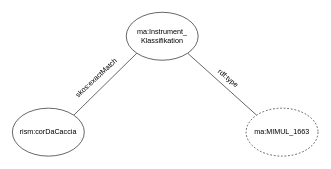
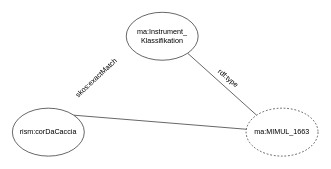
  <mxCell id="0" />
  <mxCell id="1" parent="0" />
- <mxCell id="2" style="edgeStyle=none;rounded=0;orthogonalLoop=1;jettySize=auto;html=1;exitX=1;exitY=0;exitDx=0;exitDy=0;entryX=0;entryY=1;entryDx=0;entryDy=0;endArrow=none;endFill=0;" parent="1" source="3" target="5" edge="1"><mxGeometry relative="1" as="geometry" /></mxCell>
+ <mxCell id="2" style="edgeStyle=none;rounded=0;orthogonalLoop=1;jettySize=auto;html=1;exitX=1;exitY=0;exitDx=0;exitDy=0;endArrow=none;endFill=0;" parent="1" source="3" target="8" edge="1"><mxGeometry relative="1" as="geometry" /></mxCell>
  <mxCell id="3" value="rism:corDaCaccia" style="ellipse;whiteSpace=wrap;html=1;strokeWidth=1;" parent="1" vertex="1"><mxGeometry x="20" y="180" width="120" height="80" as="geometry" /></mxCell>
  <mxCell id="4" style="edgeStyle=none;rounded=0;orthogonalLoop=1;jettySize=auto;html=1;exitX=1;exitY=1;exitDx=0;exitDy=0;entryX=0;entryY=0;entryDx=0;entryDy=0;endArrow=none;endFill=0;" parent="1" source="5" target="8" edge="1"><mxGeometry relative="1" as="geometry" /></mxCell>
  <mxCell id="5" value="ma:Instrument_&lt;br&gt;Klassifikation" style="ellipse;whiteSpace=wrap;html=1;strokeWidth=1;" parent="1" vertex="1"><mxGeometry x="210" y="20" width="120" height="80" as="geometry" /></mxCell>
  <mxCell id="6" value="skos:exactMatch" style="text;html=1;align=center;verticalAlign=middle;resizable=0;points=[];autosize=1;rotation=317;" parent="1" vertex="1"><mxGeometry x="110" y="120" width="100" height="20" as="geometry" /></mxCell>
  <mxCell id="7" value="rdf:type" style="text;html=1;align=center;verticalAlign=middle;resizable=0;points=[];autosize=1;rotation=40;" parent="1" vertex="1"><mxGeometry x="350" y="120" width="60" height="20" as="geometry" /></mxCell>
  <mxCell id="8" value="ma:MIMUL_1663" style="ellipse;whiteSpace=wrap;html=1;strokeWidth=1;dashed=1;" parent="1" vertex="1"><mxGeometry x="410" y="180" width="120" height="80" as="geometry" /></mxCell>
